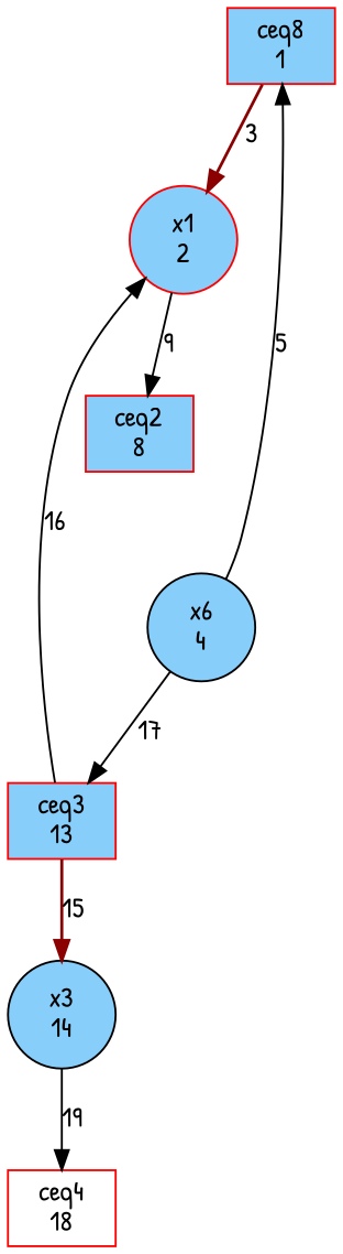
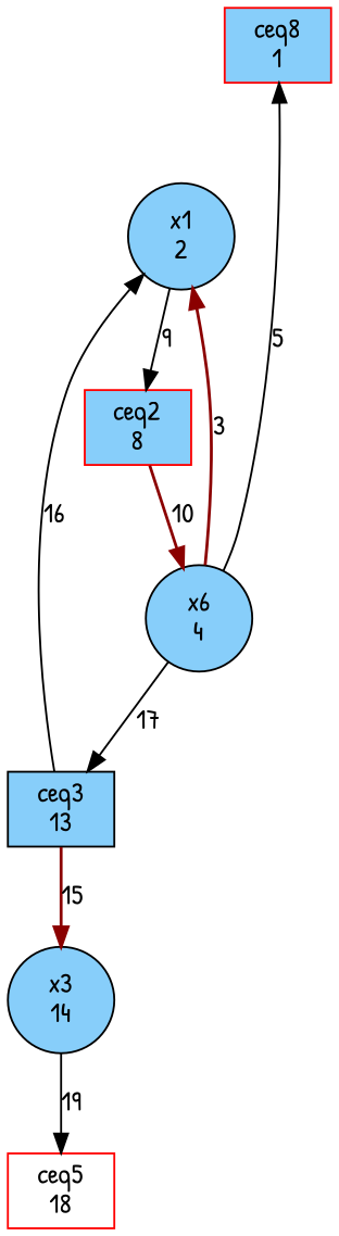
  digraph {
    fontname="Patrick Hand"
    rankdir=TB
    node [color=red fillcolor=lightskyblue fontname="Patrick Hand" shape=box style=filled]
    edge [fontname="Patrick Hand" penwidth=1]
    n1 [label="ceq8\n1"]
-   n2 [label="x1\n2" shape=circle]
+   n2 [color=black label="x1\n2" shape=circle]
    n3 [label="ceq2\n8"]
    n4 [color=black label="x6\n4" shape=circle]
-   n5 [label="ceq3\n13"]
+   n5 [color=black label="ceq3\n13"]
    n6 [color=black label="x3\n14" shape=circle]
-   n7 [fillcolor=white label="ceq4\n18"]
-   n1 -> n2 [color=red4 label=3 penwidth=1.5]
+   n7 [fillcolor=white label="ceq5\n18"]
+   n4 -> n2 [color=red4 label=3 penwidth=1.5]
    n2 -> n3 [label=9]
+   n3 -> n4 [color=red4 label=10 penwidth=1.5]
    n4 -> n1 [label=5]
    n4 -> n5 [label=17]
    n5 -> n2 [label=16]
    n5 -> n6 [color=red4 label=15 penwidth=1.5]
    n6 -> n7 [label=19]
  }
